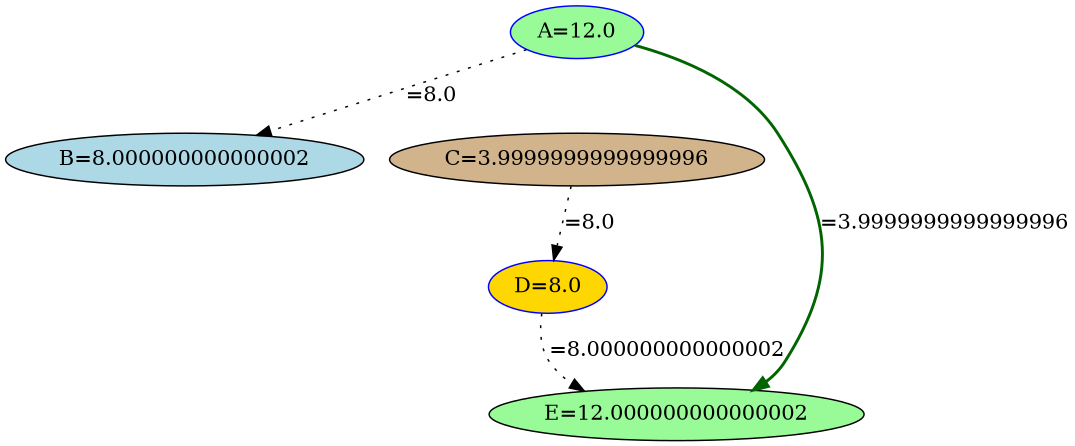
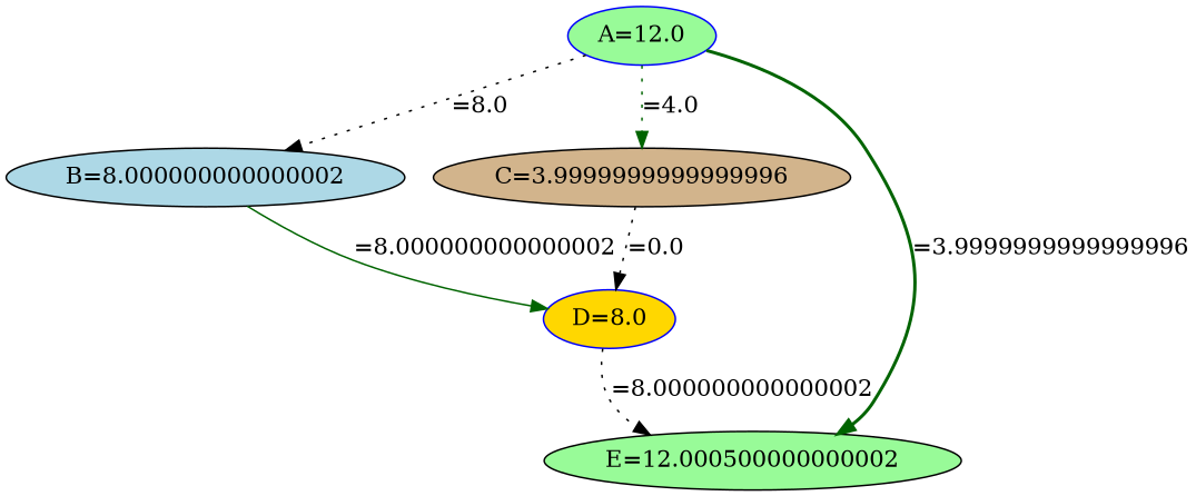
  strict digraph {
    fontname="DejaVu Serif"
    node [color=black fillcolor=palegreen fontname="DejaVu Serif" style=filled]
    edge [color=black fontname="DejaVu Serif" style=dotted]
    n1 [color=blue label="A=12.0"]
    n2 [fillcolor=lightblue label="B=8.000000000000002"]
    n3 [fillcolor=tan label="C=3.9999999999999996"]
-   n4 [label="E=12.000000000000002"]
+   n4 [label="E=12.000500000000002"]
    n5 [color=blue fillcolor=gold label="D=8.0"]
    n1 -> n2 [label="=8.0"]
+   n1 -> n3 [color=darkgreen label="=4.0"]
    n1 -> n4 [color=darkgreen label="=3.9999999999999996" style=bold]
-   n3 -> n5 [label="=8.0"]
+   n2 -> n5 [color=darkgreen label="=8.000000000000002" style=solid]
+   n3 -> n5 [label="=0.0"]
    n5 -> n4 [label="=8.000000000000002"]
  }
